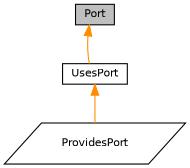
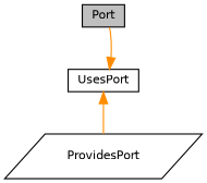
  digraph {
    node [color=black fillcolor=white fontname=Helvetica fontsize=10 shape=box style=filled]
    edge [color=darkorange dir=back fontname=Helvetica fontsize=10 labelfontname=Helvetica labelfontsize=10 style=solid]
    n1 [fillcolor=grey75 fontcolor=black height=0.2 label=Port width=0.4]
    n2 [height=0.2 label=UsesPort width=0.4]
    n3 [height=0.2 label=ProvidesPort shape=parallelogram width=0.4]
-   n1 -> n2
+   n2 -> n1
    n2 -> n3
  }
